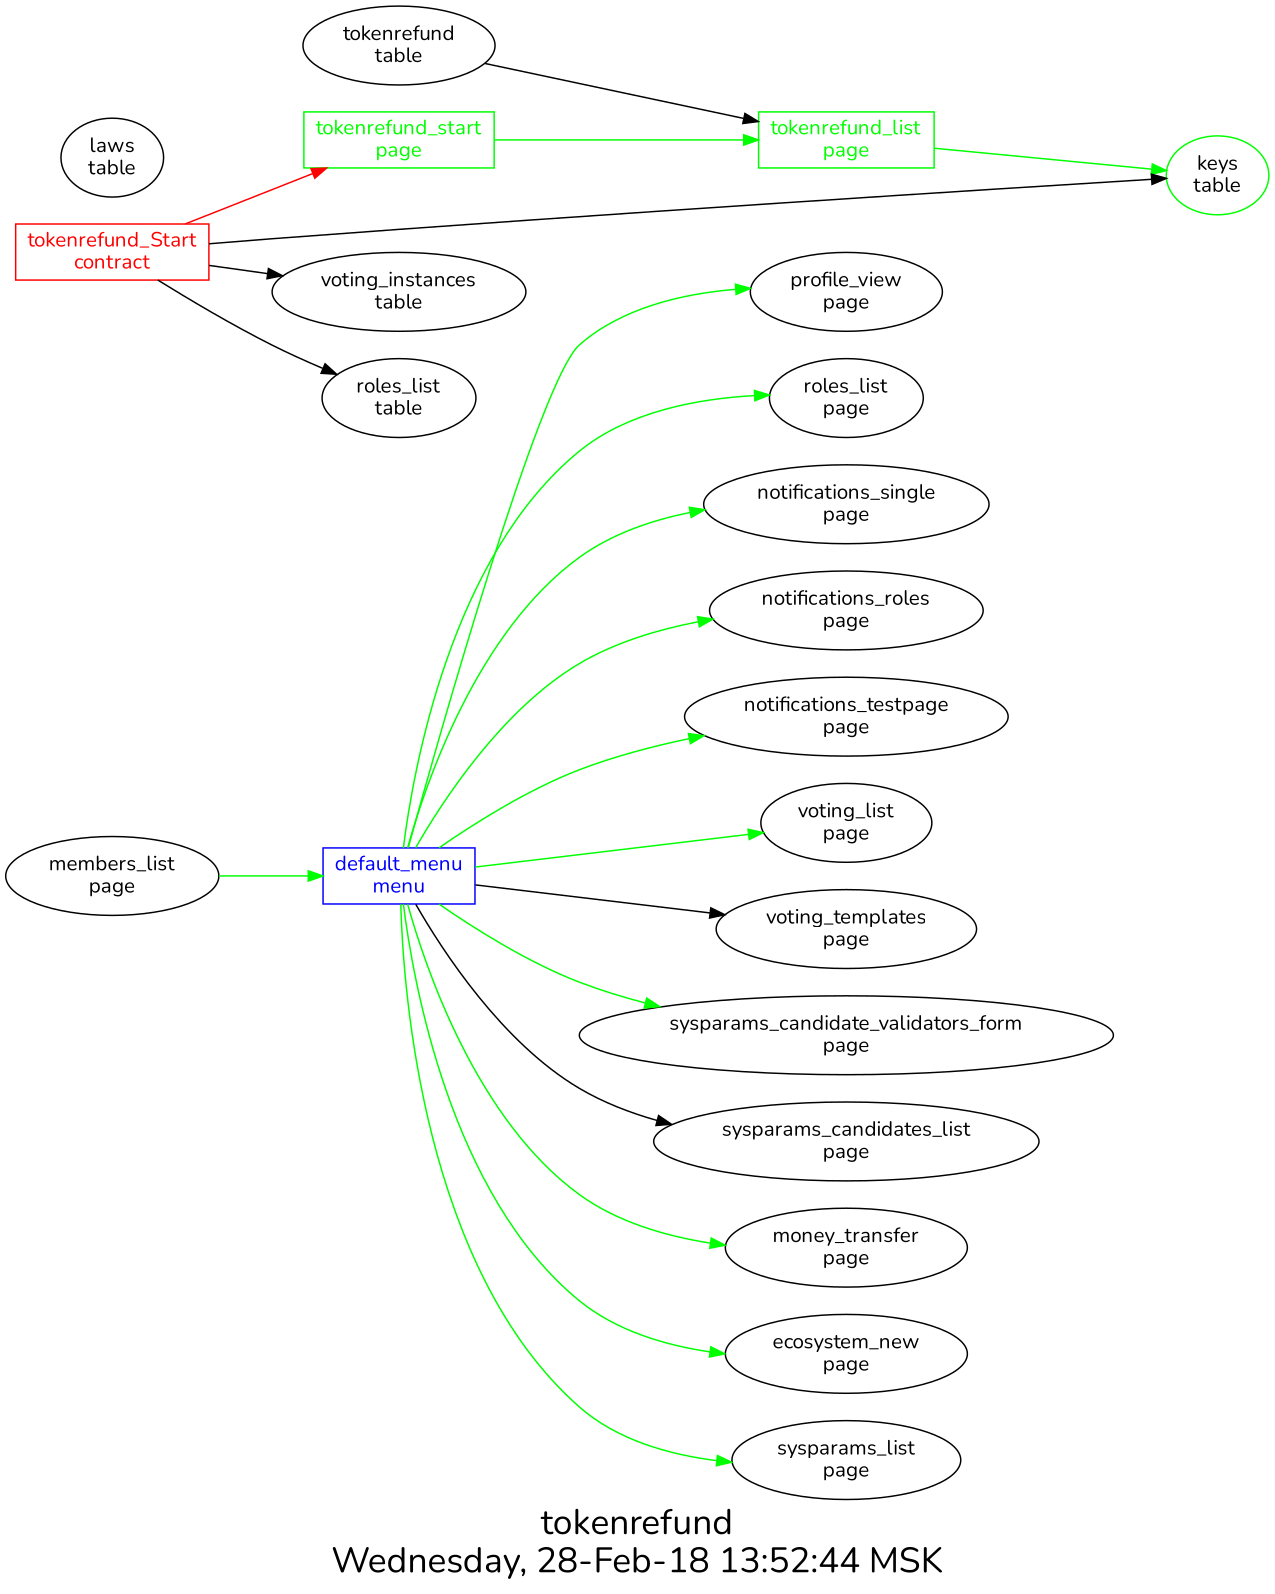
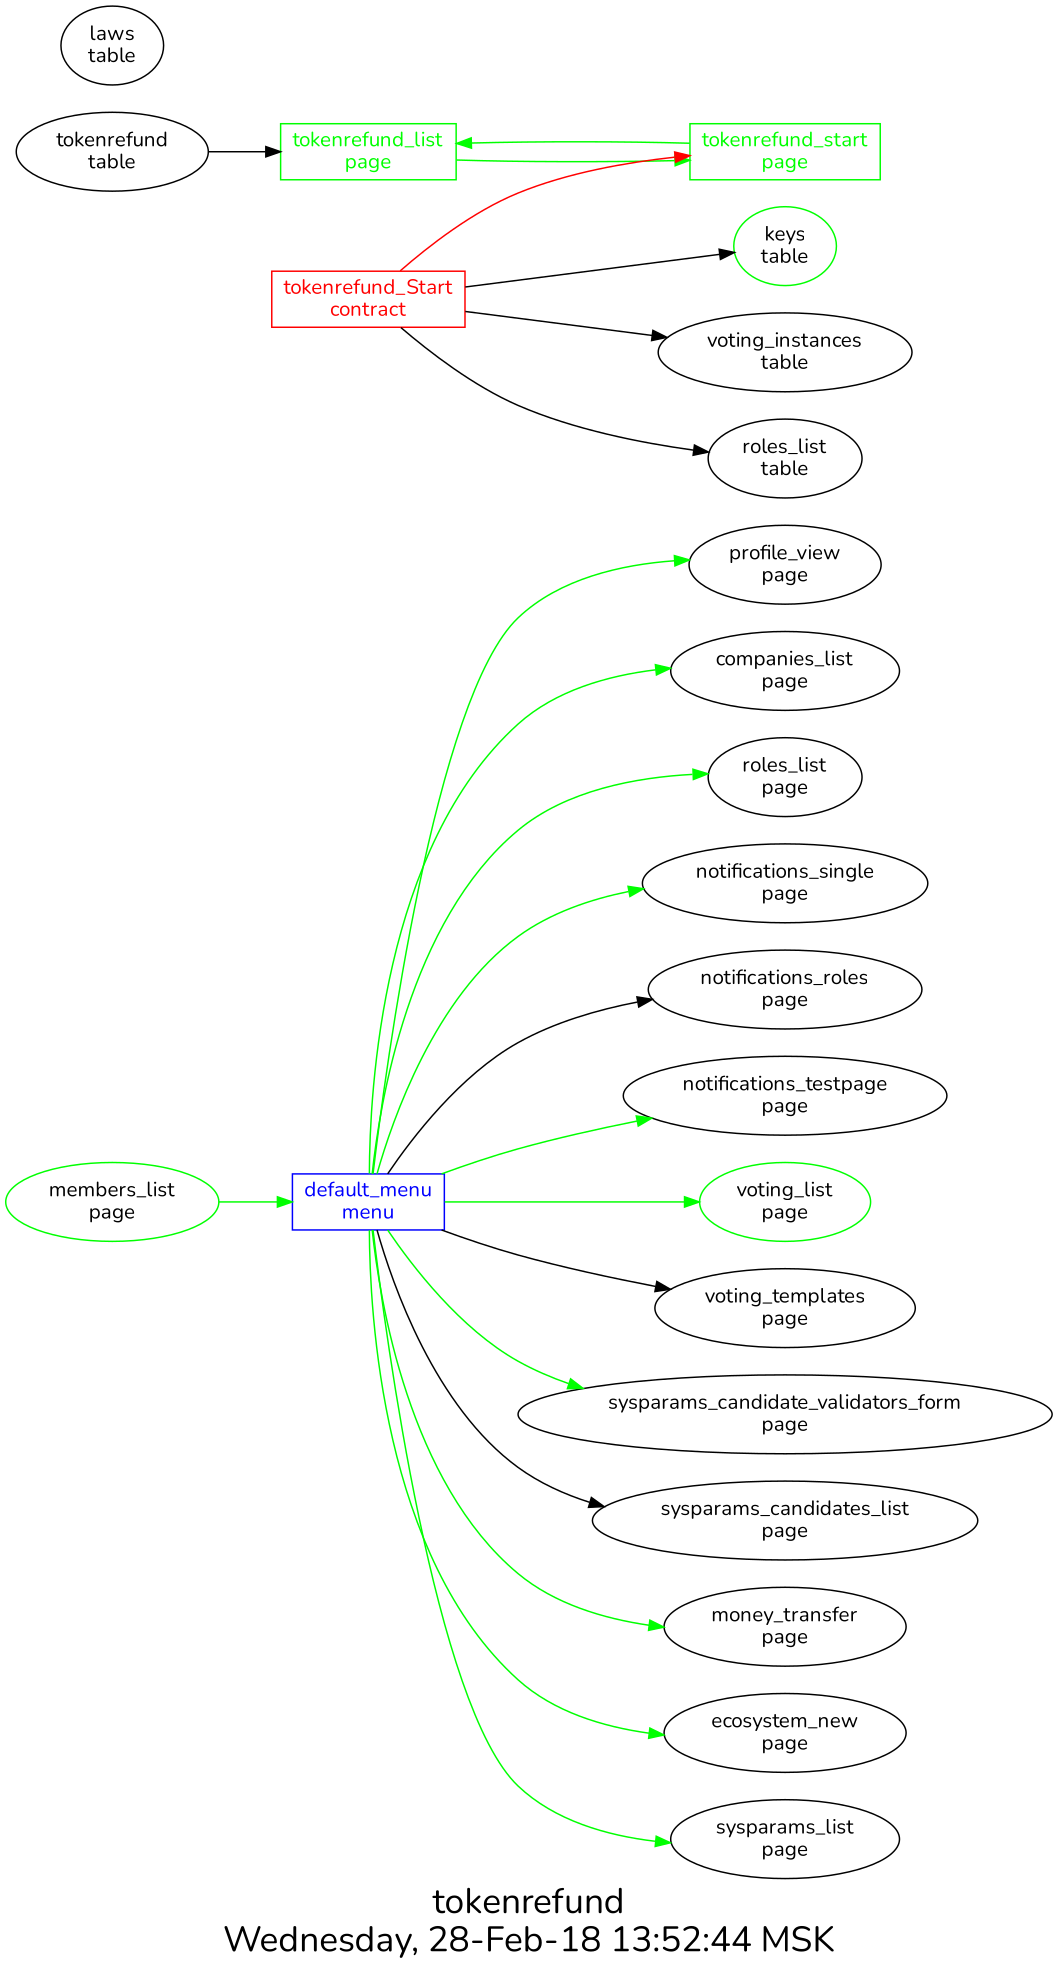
  digraph {
    fontname=Nunito
    fontsize=24
    label="tokenrefund\nWednesday, 28-Feb-18 13:52:44 MSK"
    nojustify=true
    ordering=out
    rankdir=LR
    node [fontname=Nunito]
    edge [color=green fontname=Nunito]
    "default_menu\nmenu" [color=blue fontcolor=blue group=menus shape=record]
    "profile_view\npage"
+   "companies_list\npage"
    "roles_list\npage"
    "notifications_single\npage"
    "notifications_roles\npage"
    "notifications_testpage\npage"
-   "voting_list\npage"
+   "voting_list\npage" [color=green]
    "voting_templates\npage"
    "sysparams_candidate_validators_form\npage"
    "sysparams_candidates_list\npage"
    "money_transfer\npage"
    "ecosystem_new\npage"
    "sysparams_list\npage"
-   "members_list\npage"
+   "members_list\npage" [color=green]
    "tokenrefund\ntable" [group=tables]
    "tokenrefund_list\npage" [color=green fontcolor=green group=pages shape=record]
    "tokenrefund_start\npage" [color=green fontcolor=green group=pages shape=record]
    "tokenrefund_Start\ncontract" [color=red fontcolor=red group=contracts shape=record]
    "keys\ntable" [color=green]
    "voting_instances\ntable"
    "roles_list\ntable"
    "laws\ntable" [group=tables]
    "default_menu\nmenu" -> "profile_view\npage"
+   "default_menu\nmenu" -> "companies_list\npage"
    "default_menu\nmenu" -> "roles_list\npage"
    "default_menu\nmenu" -> "notifications_single\npage"
-   "default_menu\nmenu" -> "notifications_roles\npage"
+   "default_menu\nmenu" -> "notifications_roles\npage" [color=black]
    "default_menu\nmenu" -> "notifications_testpage\npage"
    "default_menu\nmenu" -> "voting_list\npage"
    "default_menu\nmenu" -> "voting_templates\npage" [color=black]
    "default_menu\nmenu" -> "sysparams_candidate_validators_form\npage"
    "default_menu\nmenu" -> "sysparams_candidates_list\npage" [color=black]
    "default_menu\nmenu" -> "money_transfer\npage"
    "default_menu\nmenu" -> "ecosystem_new\npage"
    "default_menu\nmenu" -> "sysparams_list\npage"
    "members_list\npage" -> "default_menu\nmenu"
    "tokenrefund\ntable" -> "tokenrefund_list\npage" [color=""]
-   "tokenrefund_list\npage" -> "keys\ntable"
+   "tokenrefund_list\npage" -> "tokenrefund_start\npage"
    "tokenrefund_start\npage" -> "tokenrefund_list\npage"
    "tokenrefund_Start\ncontract" -> "tokenrefund_start\npage" [color=red]
    "tokenrefund_Start\ncontract" -> "keys\ntable" [color=""]
    "tokenrefund_Start\ncontract" -> "voting_instances\ntable" [color=""]
    "tokenrefund_Start\ncontract" -> "roles_list\ntable" [color=""]
  }
